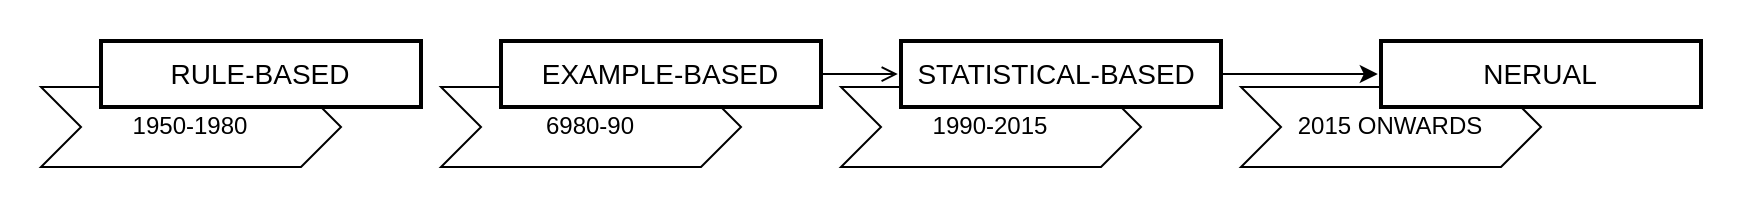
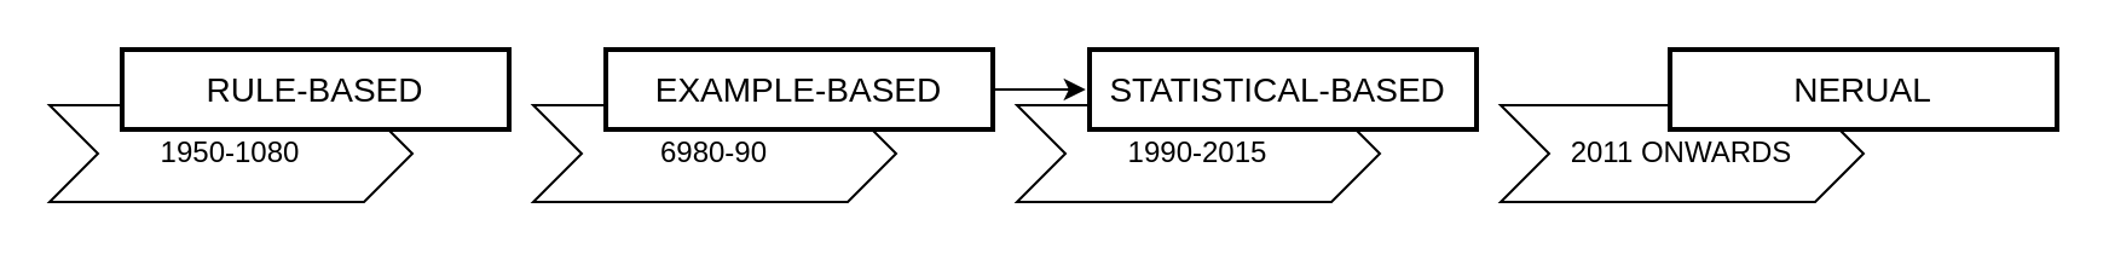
  <mxCell id="0" />
  <mxCell id="1" parent="0" />
- <mxCell id="2" value="2015 ONWARDS" style="shape=step;perimeter=stepPerimeter;whiteSpace=wrap;html=1;fixedSize=1;" vertex="1" parent="1"><mxGeometry x="620" y="43" width="150" height="40" as="geometry" /></mxCell>
+ <mxCell id="2" value="2011 ONWARDS" style="shape=step;perimeter=stepPerimeter;whiteSpace=wrap;html=1;fixedSize=1;" vertex="1" parent="1"><mxGeometry x="620" y="43" width="150" height="40" as="geometry" /></mxCell>
  <mxCell id="3" value="1990-2015" style="shape=step;perimeter=stepPerimeter;whiteSpace=wrap;html=1;fixedSize=1;" vertex="1" parent="1"><mxGeometry x="420" y="43" width="150" height="40" as="geometry" /></mxCell>
  <mxCell id="4" value="6980-90" style="shape=step;perimeter=stepPerimeter;whiteSpace=wrap;html=1;fixedSize=1;" vertex="1" parent="1"><mxGeometry x="220" y="43" width="150" height="40" as="geometry" /></mxCell>
- <mxCell id="5" value="1950-1980" style="shape=step;perimeter=stepPerimeter;whiteSpace=wrap;html=1;fixedSize=1;" vertex="1" parent="1"><mxGeometry x="20" y="43" width="150" height="40" as="geometry" /></mxCell>
+ <mxCell id="5" value="1950-1080" style="shape=step;perimeter=stepPerimeter;whiteSpace=wrap;html=1;fixedSize=1;" vertex="1" parent="1"><mxGeometry x="20" y="43" width="150" height="40" as="geometry" /></mxCell>
  <mxCell id="6" value="RULE-BASED" style="whiteSpace=wrap;strokeWidth=2;fontSize=14;" parent="1" vertex="1"><mxGeometry width="160" height="33" as="geometry" x="50" y="20" /></mxCell>
  <mxCell id="7" value="EXAMPLE-BASED" style="whiteSpace=wrap;strokeWidth=2;fontSize=14;" vertex="1" parent="1"><mxGeometry x="250" width="160" height="33" as="geometry" y="20" /></mxCell>
  <mxCell id="8" value="STATISTICAL-BASED " style="whiteSpace=wrap;strokeWidth=2;fontSize=14;" vertex="1" parent="1"><mxGeometry x="450" width="160" height="33" as="geometry" y="20" /></mxCell>
- <mxCell id="9" value="" style="edgeStyle=orthogonalEdgeStyle;rounded=0;orthogonalLoop=1;jettySize=auto;html=1;entryX=-0.01;entryY=0.501;entryDx=0;entryDy=0;entryPerimeter=0;exitX=1;exitY=0.5;exitDx=0;exitDy=0;endArrow=open;" edge="1" target="8" parent="1" source="7"><mxGeometry relative="1" as="geometry"><mxPoint x="490" y="37" as="sourcePoint" /></mxGeometry></mxCell>
+ <mxCell id="9" value="" style="edgeStyle=orthogonalEdgeStyle;rounded=0;orthogonalLoop=1;jettySize=auto;html=1;entryX=-0.01;entryY=0.501;entryDx=0;entryDy=0;entryPerimeter=0;exitX=1;exitY=0.5;exitDx=0;exitDy=0;" edge="1" target="8" parent="1" source="7"><mxGeometry relative="1" as="geometry"><mxPoint x="490" y="37" as="sourcePoint" /></mxGeometry></mxCell>
  <mxCell id="10" value="NERUAL" style="whiteSpace=wrap;strokeWidth=2;fontSize=14;" vertex="1" parent="1"><mxGeometry x="690" width="160" height="33" as="geometry" y="20" /></mxCell>
- <mxCell id="11" value="" style="edgeStyle=orthogonalEdgeStyle;rounded=0;orthogonalLoop=1;jettySize=auto;html=1;entryX=-0.01;entryY=0.501;entryDx=0;entryDy=0;entryPerimeter=0;exitX=1;exitY=0.5;exitDx=0;exitDy=0;" edge="1" target="10" parent="1" source="8"><mxGeometry relative="1" as="geometry"><mxPoint x="730" y="37" as="sourcePoint" /></mxGeometry></mxCell>
